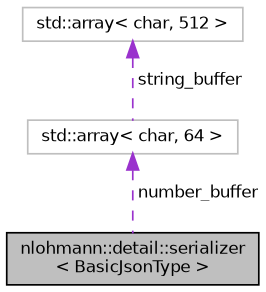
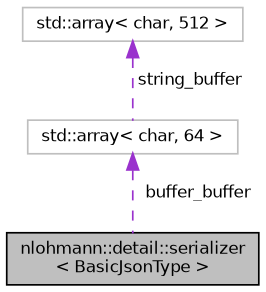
  digraph {
    node [color=grey75 fillcolor=white fontname=Helvetica fontsize=10 shape=record style=filled]
    edge [color=darkorchid3 dir=back fontname=Helvetica fontsize=10 labelfontname=Helvetica labelfontsize=10 style=dashed]
    n1 [color=black fillcolor=grey75 fontcolor=black height=0.2 label="nlohmann::detail::serializer\l\< BasicJsonType \>" width=0.4]
    n2 [height=0.2 label="std::array\< char, 64 \>" width=0.4]
    n3 [height=0.2 label="std::array\< char, 512 \>" width=0.4]
-   n2 -> n1 [label=" number_buffer"]
+   n2 -> n1 [label=" buffer_buffer"]
    n3 -> n2 [label=" string_buffer"]
  }
